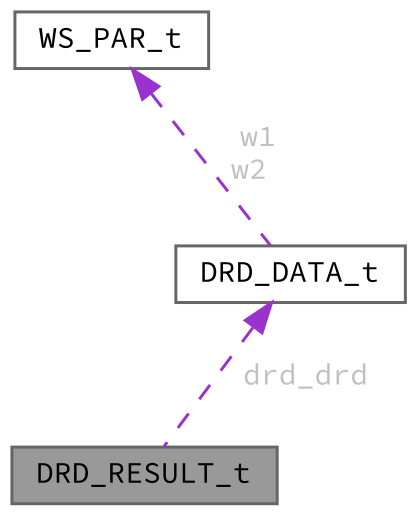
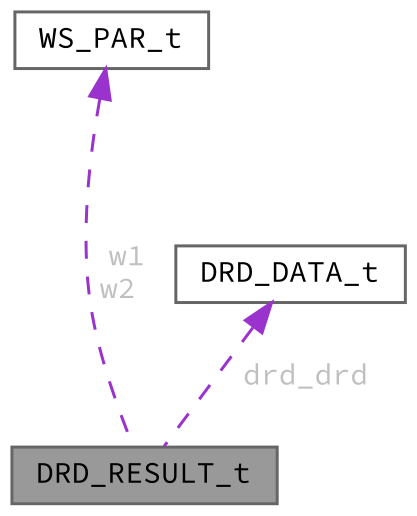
  digraph {
    fontname="Source Code Pro"
    node [color=gray40 fillcolor=white fontname="Source Code Pro" fontsize=10 shape=box style=filled]
    edge [color=darkorchid3 dir=back fontcolor=grey fontname="Source Code Pro" fontsize=10 labelfontname=Helvetica labelfontsize=10 style=dashed]
    n1 [fillcolor=grey60 fontcolor=black height=0.2 label=DRD_RESULT_t width=0.4]
    n2 [height=0.2 label=DRD_DATA_t width=0.4]
    n3 [height=0.2 label=WS_PAR_t width=0.4]
    n2 -> n1 [label=" drd_drd"]
-   n3 -> n2 [label=" w1\nw2"]
+   n3 -> n1 [label=" w1\nw2"]
  }
